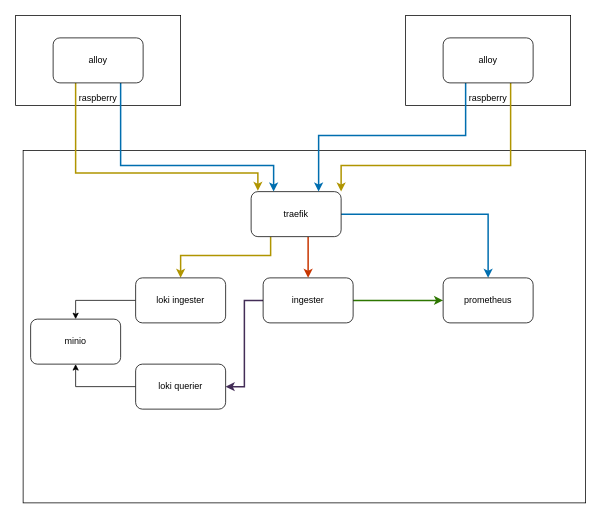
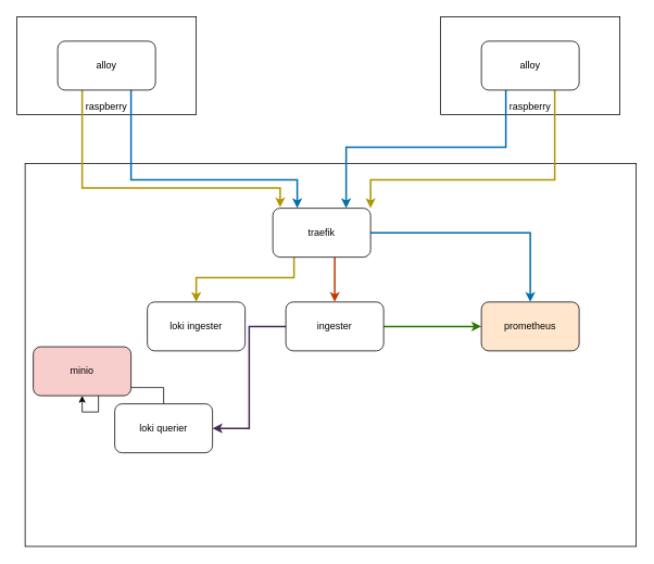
  <mxCell id="0" />
  <mxCell id="1" parent="0" />
  <mxCell id="2" value="" style="rounded=0;whiteSpace=wrap;html=1;" parent="1" vertex="1"><mxGeometry x="30" y="200" width="750" height="470" as="geometry" /></mxCell>
  <mxCell id="3" style="edgeStyle=orthogonalEdgeStyle;rounded=0;orthogonalLoop=1;jettySize=auto;html=1;fillColor=#60a917;strokeColor=#2D7600;strokeWidth=2;" edge="1" parent="1" source="5" target="14"><mxGeometry relative="1" as="geometry" /></mxCell>
  <mxCell id="4" style="edgeStyle=orthogonalEdgeStyle;rounded=0;orthogonalLoop=1;jettySize=auto;html=1;entryX=1;entryY=0.5;entryDx=0;entryDy=0;fillColor=#76608a;strokeColor=#432D57;strokeWidth=2;" edge="1" parent="1" source="5" target="22"><mxGeometry relative="1" as="geometry" /></mxCell>
  <mxCell id="5" value="ingester" style="rounded=1;whiteSpace=wrap;html=1;" parent="1" vertex="1"><mxGeometry x="350" y="370" width="120" height="60" as="geometry" /></mxCell>
  <mxCell id="6" style="edgeStyle=orthogonalEdgeStyle;rounded=0;orthogonalLoop=1;jettySize=auto;html=1;fillColor=#1ba1e2;strokeColor=#006EAF;strokeWidth=2;" edge="1" parent="1" source="9" target="14"><mxGeometry relative="1" as="geometry" /></mxCell>
  <mxCell id="7" style="edgeStyle=orthogonalEdgeStyle;rounded=0;orthogonalLoop=1;jettySize=auto;html=1;entryX=0.5;entryY=0;entryDx=0;entryDy=0;fillColor=#fa6800;strokeColor=#C73500;strokeWidth=2;" edge="1" parent="1" source="9" target="5"><mxGeometry relative="1" as="geometry"><Array as="points"><mxPoint x="410" y="320" /><mxPoint x="410" y="320" /></Array></mxGeometry></mxCell>
  <mxCell id="8" style="edgeStyle=orthogonalEdgeStyle;rounded=0;orthogonalLoop=1;jettySize=auto;html=1;entryX=0.5;entryY=0;entryDx=0;entryDy=0;fillColor=#e3c800;strokeColor=#B09500;strokeWidth=2;" edge="1" parent="1" source="9" target="16"><mxGeometry relative="1" as="geometry"><Array as="points"><mxPoint x="360" y="340" /><mxPoint x="240" y="340" /></Array></mxGeometry></mxCell>
  <mxCell id="9" value="traefik" style="rounded=1;whiteSpace=wrap;html=1;" parent="1" vertex="1"><mxGeometry x="334" y="255" width="120" height="60" as="geometry" /></mxCell>
  <mxCell id="10" value="raspberry" style="rounded=0;whiteSpace=wrap;html=1;verticalAlign=bottom;container=0;" parent="1" vertex="1"><mxGeometry x="20" y="20" width="220" height="120" as="geometry" /></mxCell>
  <mxCell id="11" style="edgeStyle=orthogonalEdgeStyle;rounded=0;orthogonalLoop=1;jettySize=auto;html=1;entryX=0.25;entryY=0;entryDx=0;entryDy=0;fillColor=#1ba1e2;strokeColor=#006EAF;strokeWidth=2;" edge="1" parent="1" source="13" target="9"><mxGeometry relative="1" as="geometry"><Array as="points"><mxPoint x="160" y="220" /><mxPoint x="364" y="220" /></Array></mxGeometry></mxCell>
  <mxCell id="12" style="edgeStyle=orthogonalEdgeStyle;rounded=0;orthogonalLoop=1;jettySize=auto;html=1;entryX=0.075;entryY=-0.017;entryDx=0;entryDy=0;fillColor=#e3c800;strokeColor=#B09500;strokeWidth=2;entryPerimeter=0;" edge="1" parent="1" source="13" target="9"><mxGeometry relative="1" as="geometry"><Array as="points"><mxPoint x="100" y="230" /><mxPoint x="343" y="230" /></Array></mxGeometry></mxCell>
  <mxCell id="13" value="alloy" style="rounded=1;whiteSpace=wrap;html=1;container=0;" parent="1" vertex="1"><mxGeometry x="70" y="50" width="120" height="60" as="geometry" /></mxCell>
- <mxCell id="14" value="prometheus" style="rounded=1;whiteSpace=wrap;html=1;" vertex="1" parent="1"><mxGeometry x="590" y="370" width="120" height="60" as="geometry" /></mxCell>
- <mxCell id="15" style="edgeStyle=orthogonalEdgeStyle;rounded=0;orthogonalLoop=1;jettySize=auto;html=1;entryX=0.5;entryY=0;entryDx=0;entryDy=0;" edge="1" parent="1" source="16" target="23"><mxGeometry relative="1" as="geometry" /></mxCell>
+ <mxCell id="14" value="prometheus" style="rounded=1;whiteSpace=wrap;html=1;fillColor=#ffe6cc;" vertex="1" parent="1"><mxGeometry x="590" y="370" width="120" height="60" as="geometry" /></mxCell>
  <mxCell id="16" value="loki ingester" style="rounded=1;whiteSpace=wrap;html=1;" vertex="1" parent="1"><mxGeometry x="180" y="370" width="120" height="60" as="geometry" /></mxCell>
  <mxCell id="17" value="raspberry" style="rounded=0;whiteSpace=wrap;html=1;verticalAlign=bottom;container=0;" vertex="1" parent="1"><mxGeometry x="540" y="20" width="220" height="120" as="geometry" /></mxCell>
  <mxCell id="18" style="edgeStyle=orthogonalEdgeStyle;rounded=0;orthogonalLoop=1;jettySize=auto;html=1;entryX=0.75;entryY=0;entryDx=0;entryDy=0;fillColor=#1ba1e2;strokeColor=#006EAF;strokeWidth=2;" edge="1" parent="1" source="20" target="9"><mxGeometry relative="1" as="geometry"><Array as="points"><mxPoint x="620" y="180" /><mxPoint x="424" y="180" /></Array></mxGeometry></mxCell>
  <mxCell id="19" style="edgeStyle=orthogonalEdgeStyle;rounded=0;orthogonalLoop=1;jettySize=auto;html=1;entryX=1;entryY=0;entryDx=0;entryDy=0;fillColor=#e3c800;strokeColor=#B09500;strokeWidth=2;" edge="1" parent="1" source="20" target="9"><mxGeometry relative="1" as="geometry"><Array as="points"><mxPoint x="680" y="220" /><mxPoint x="454" y="220" /></Array></mxGeometry></mxCell>
  <mxCell id="20" value="alloy" style="rounded=1;whiteSpace=wrap;html=1;container=0;" vertex="1" parent="1"><mxGeometry x="590" y="50" width="120" height="60" as="geometry" /></mxCell>
  <mxCell id="21" style="edgeStyle=orthogonalEdgeStyle;rounded=0;orthogonalLoop=1;jettySize=auto;html=1;entryX=0.5;entryY=1;entryDx=0;entryDy=0;" edge="1" parent="1" source="22" target="23"><mxGeometry relative="1" as="geometry" /></mxCell>
- <mxCell id="22" value="loki querier" style="rounded=1;whiteSpace=wrap;html=1;" vertex="1" parent="1"><mxGeometry x="180" y="485" width="120" height="60" as="geometry" /></mxCell>
- <mxCell id="23" value="minio" style="rounded=1;whiteSpace=wrap;html=1;" vertex="1" parent="1"><mxGeometry x="40" y="425" width="120" height="60" as="geometry" /></mxCell>
+ <mxCell id="22" value="loki querier" style="rounded=1;whiteSpace=wrap;html=1;" vertex="1" parent="1"><mxGeometry x="140" y="495" width="120" height="60" as="geometry" /></mxCell>
+ <mxCell id="23" value="minio" style="rounded=1;whiteSpace=wrap;html=1;fillColor=#f8cecc;" vertex="1" parent="1"><mxGeometry x="40" y="425" width="120" height="60" as="geometry" /></mxCell>
